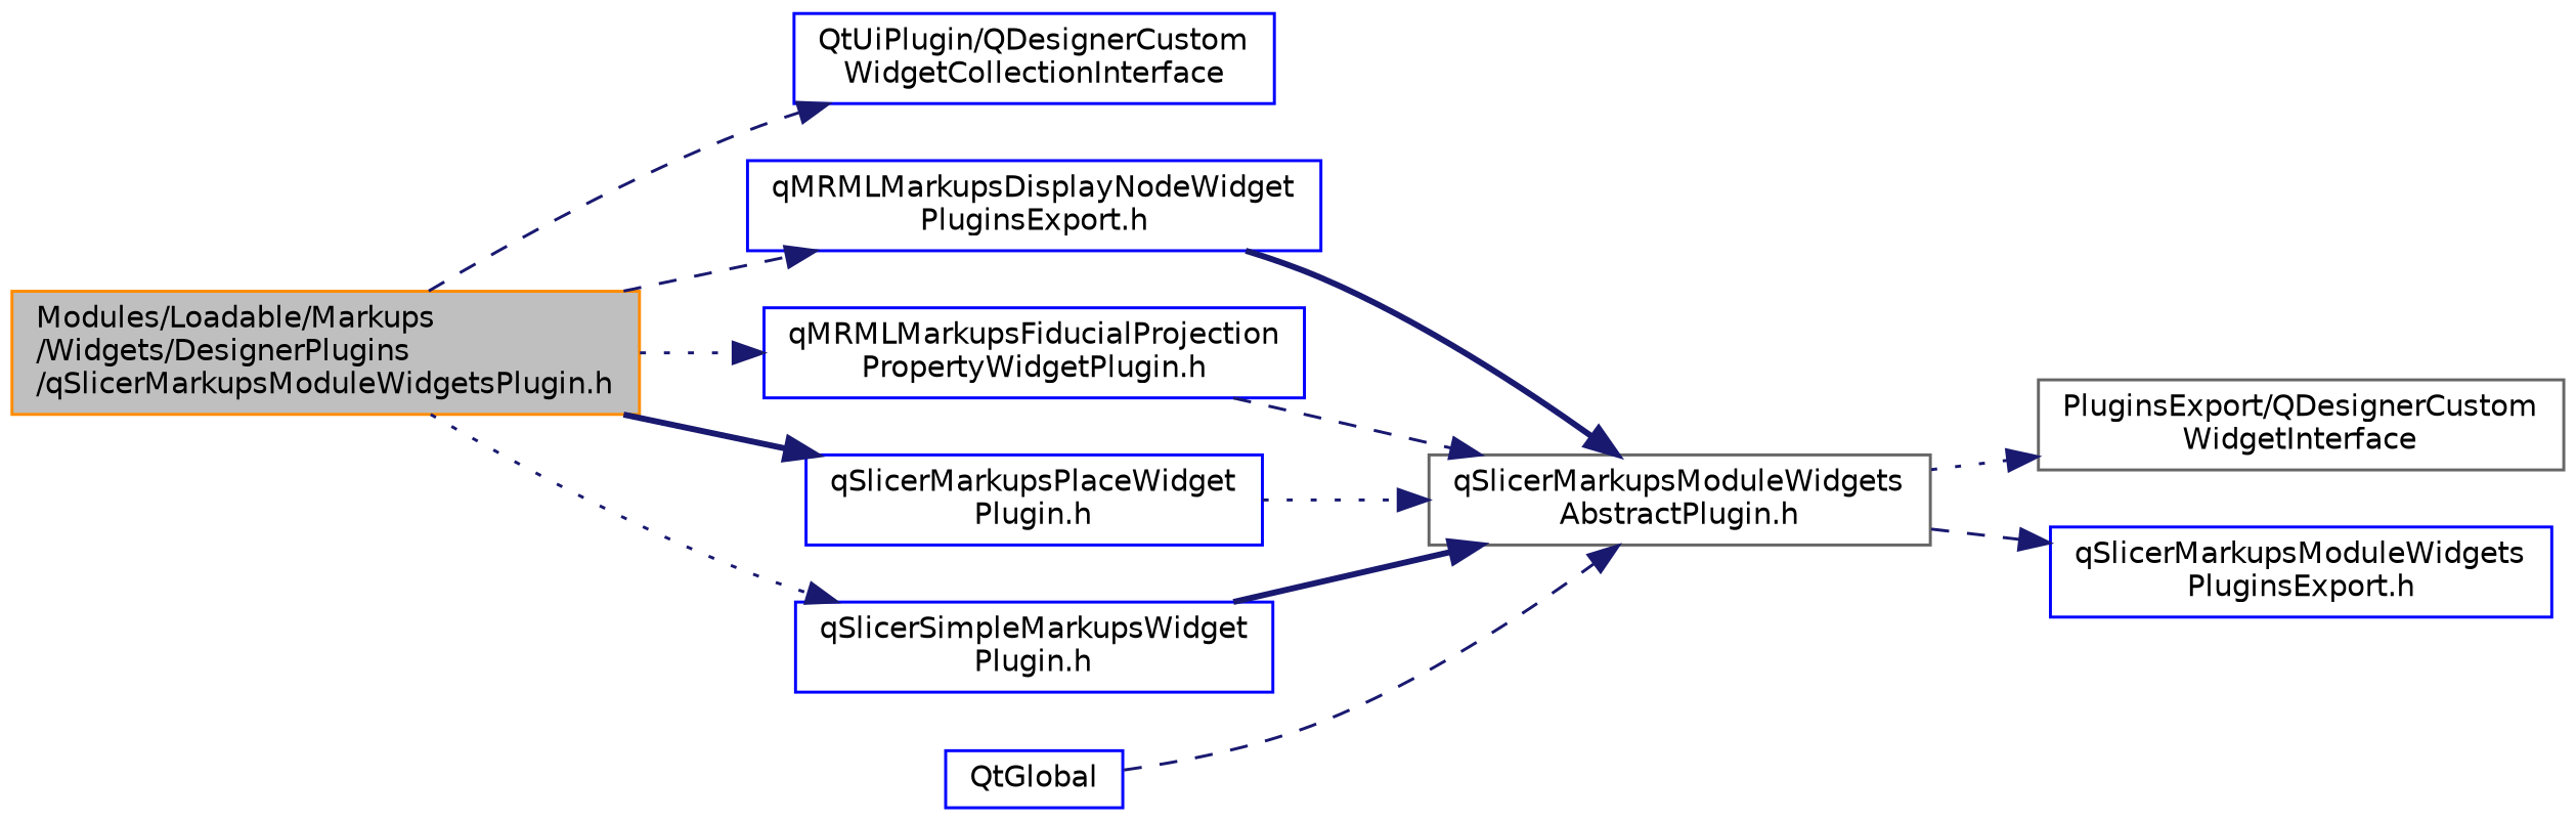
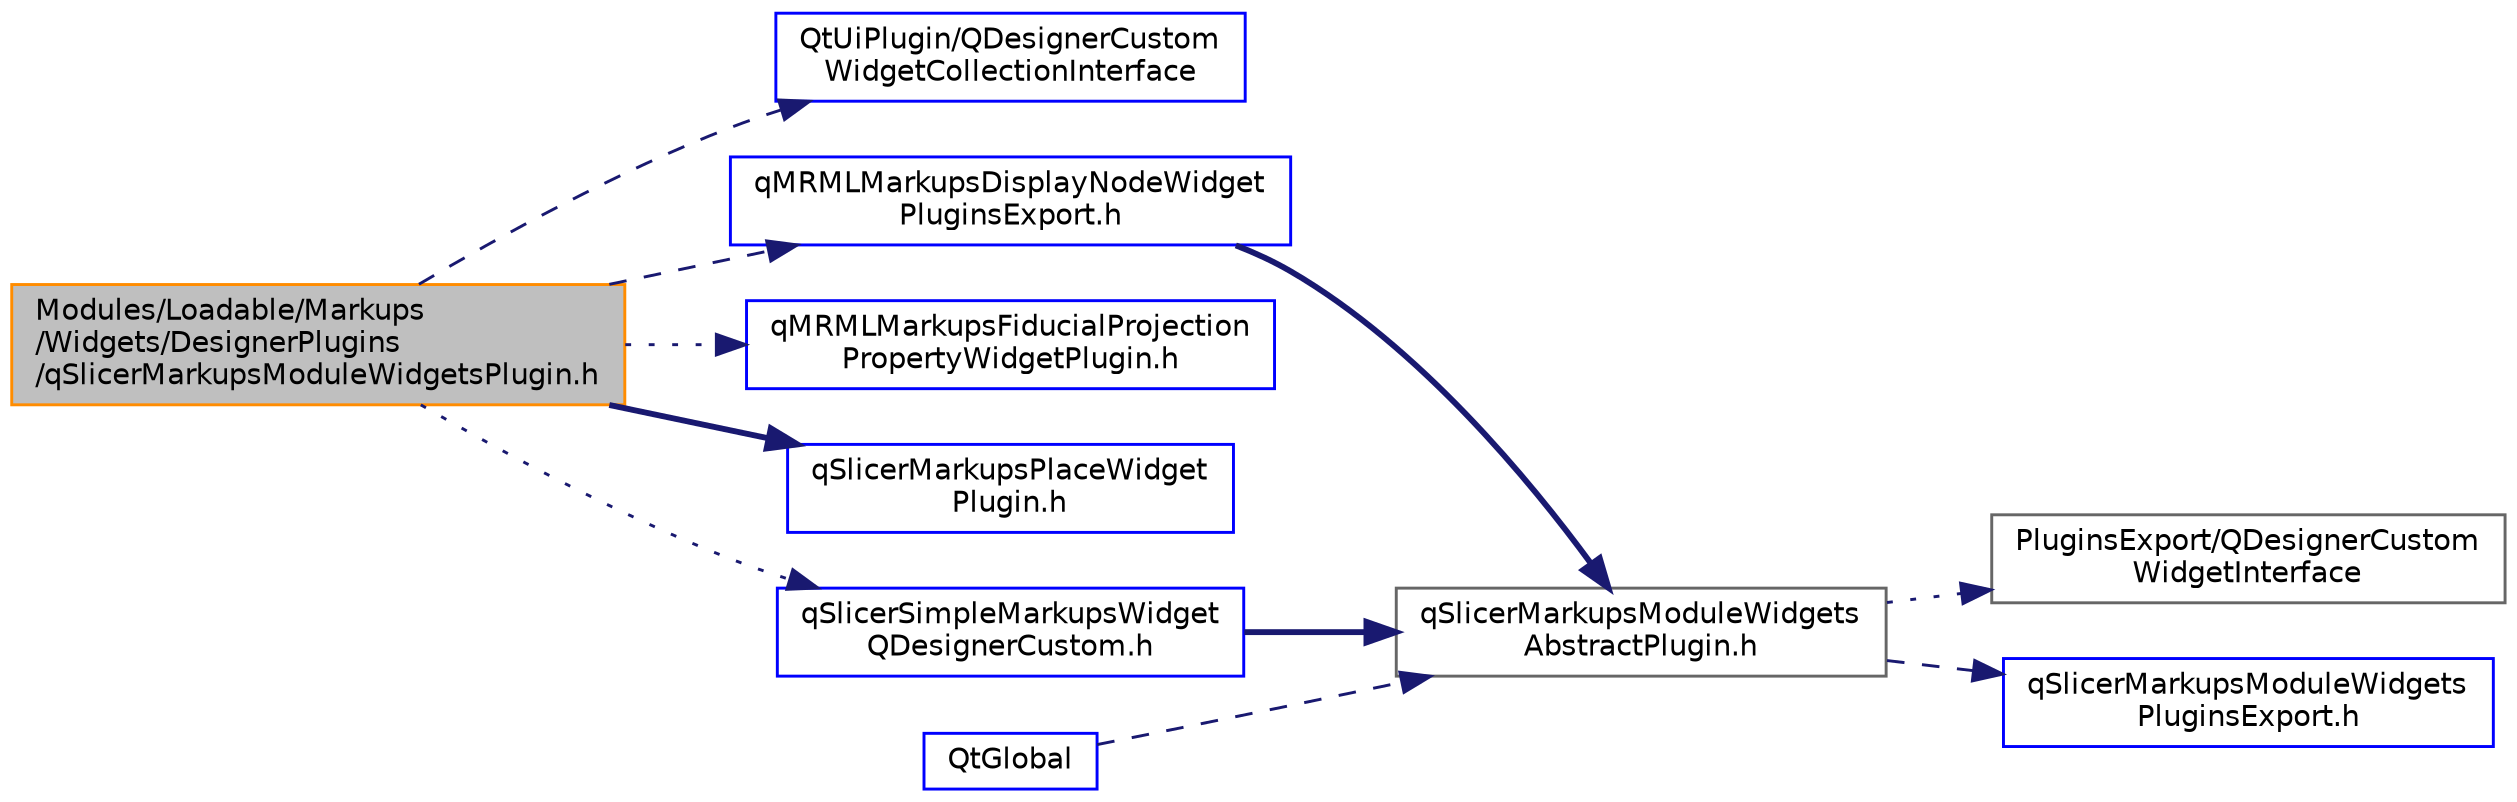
  digraph {
    rankdir=LR
    node [color=blue fontname=Helvetica fontsize=10 shape=record]
    edge [color=midnightblue fontname=Helvetica fontsize=10 labelfontname=Helvetica labelfontsize=10 style=dashed]
    n1 [color=darkorange fillcolor=grey75 fontcolor=black height=0.2 label="Modules/Loadable/Markups\l/Widgets/DesignerPlugins\l/qSlicerMarkupsModuleWidgetsPlugin.h" style=filled width=0.4]
    n2 [height=0.2 label="QtUiPlugin/QDesignerCustom\lWidgetCollectionInterface" width=0.4]
    n3 [height=0.2 label="qMRMLMarkupsDisplayNodeWidget\lPluginsExport.h" width=0.4]
    n4 [height=0.2 label="qMRMLMarkupsFiducialProjection\lPropertyWidgetPlugin.h" width=0.4]
    n5 [height=0.2 label="qSlicerMarkupsPlaceWidget\lPlugin.h" width=0.4]
-   n6 [height=0.2 label="qSlicerSimpleMarkupsWidget\lPlugin.h" width=0.4]
+   n6 [height=0.2 label="qSlicerSimpleMarkupsWidget\lQDesignerCustom.h" width=0.4]
    n7 [color=gray40 height=0.2 label="qSlicerMarkupsModuleWidgets\lAbstractPlugin.h" width=0.4]
    n8 [color=gray40 height=0.2 label="PluginsExport/QDesignerCustom\lWidgetInterface" width=0.4]
    n9 [height=0.2 label="qSlicerMarkupsModuleWidgets\lPluginsExport.h" width=0.4]
    n10 [height=0.2 label=QtGlobal width=0.4]
    n1 -> n2
    n1 -> n3
    n1 -> n4 [style=dotted]
    n1 -> n5 [style=bold]
    n1 -> n6 [style=dotted]
    n3 -> n7 [style=bold]
-   n4 -> n7
-   n5 -> n7 [style=dotted]
    n6 -> n7 [style=bold]
    n7 -> n8 [style=dotted]
    n7 -> n9
    n10 -> n7
  }
